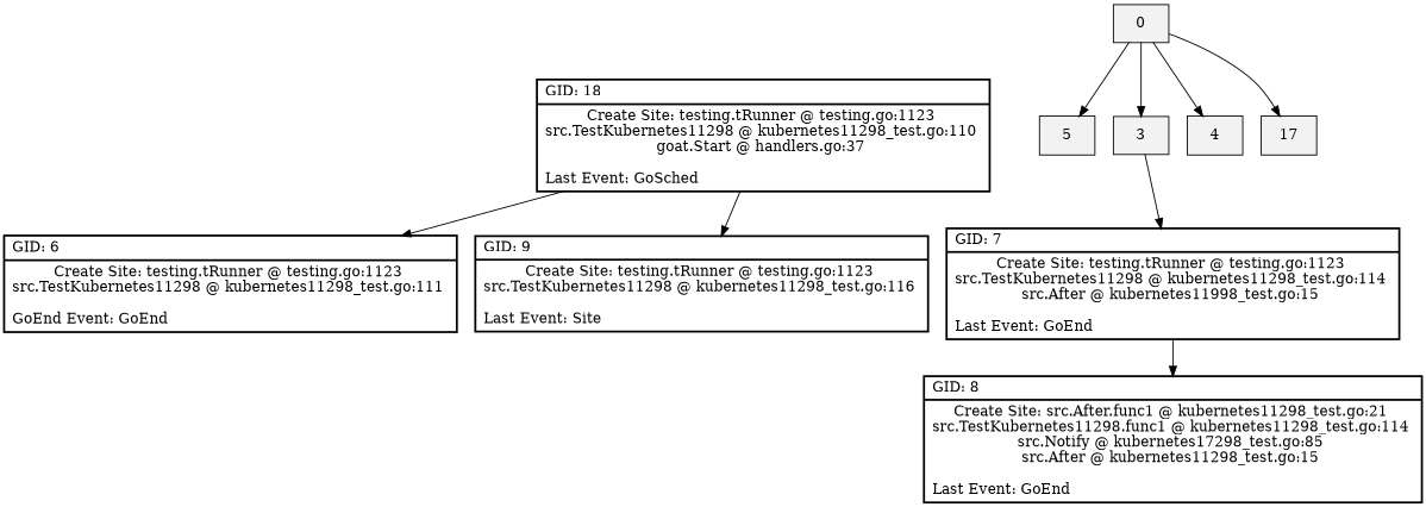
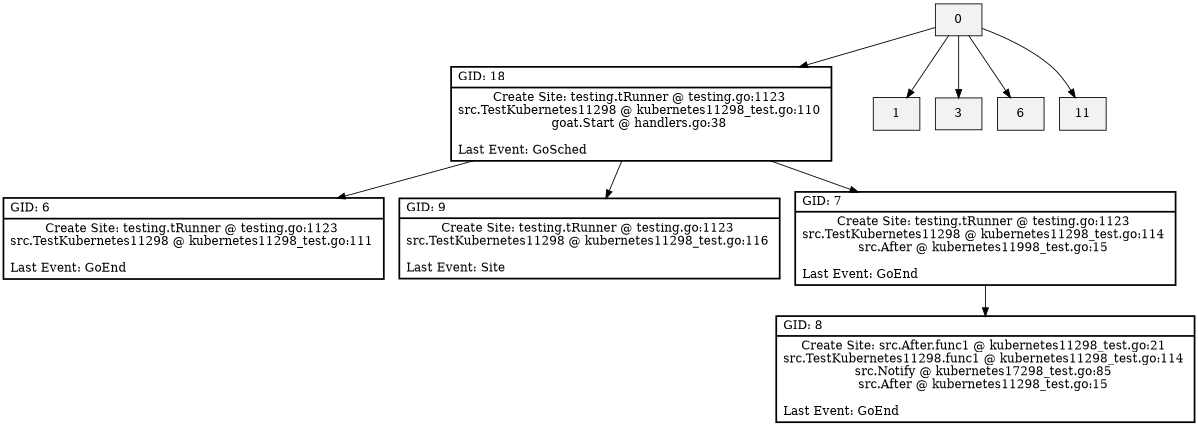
  digraph {
    node [fillcolor=gray95 shape=record style=bold]
-   n1 [label="{ GID: 18\l | Create Site: testing.tRunner @ testing.go:1123 \nsrc.TestKubernetes11298 @ kubernetes11298_test.go:110 \ngoat.Start @ handlers.go:37 \n\lLast Event: GoSched\l }"]
-   n2 [label="{ GID: 6\l | Create Site: testing.tRunner @ testing.go:1123 \nsrc.TestKubernetes11298 @ kubernetes11298_test.go:111 \n\lGoEnd Event: GoEnd\l }"]
+   n1 [label="{ GID: 18\l | Create Site: testing.tRunner @ testing.go:1123 \nsrc.TestKubernetes11298 @ kubernetes11298_test.go:110 \ngoat.Start @ handlers.go:38 \n\lLast Event: GoSched\l }"]
+   n2 [label="{ GID: 6\l | Create Site: testing.tRunner @ testing.go:1123 \nsrc.TestKubernetes11298 @ kubernetes11298_test.go:111 \n\lLast Event: GoEnd\l }"]
    n3 [label="{ GID: 7\l | Create Site: testing.tRunner @ testing.go:1123 \nsrc.TestKubernetes11298 @ kubernetes11298_test.go:114 \nsrc.After @ kubernetes11998_test.go:15 \n\lLast Event: GoEnd\l }"]
    n4 [label="{ GID: 9\l | Create Site: testing.tRunner @ testing.go:1123 \nsrc.TestKubernetes11298 @ kubernetes11298_test.go:116 \n\lLast Event: Site\l }"]
    n5 [label="{ GID: 8\l | Create Site: src.After.func1 @ kubernetes11298_test.go:21 \nsrc.TestKubernetes11298.func1 @ kubernetes11298_test.go:114 \nsrc.Notify @ kubernetes17298_test.go:85 \nsrc.After @ kubernetes11298_test.go:15 \n\lLast Event: GoEnd\l }"]
    0 [style=filled]
-   1 [style=filled label=5]
+   1 [style=filled]
    3 [style=filled]
-   4 [style=filled]
-   17 [style=filled]
+   4 [style=filled label=6]
+   17 [style=filled label=11]
    n1 -> n2
-   3 -> n3
+   n1 -> n3
    n1 -> n4
    n3 -> n5
+   0 -> n1
    0 -> 1
    0 -> 3
    0 -> 4
    0 -> 17
  }
